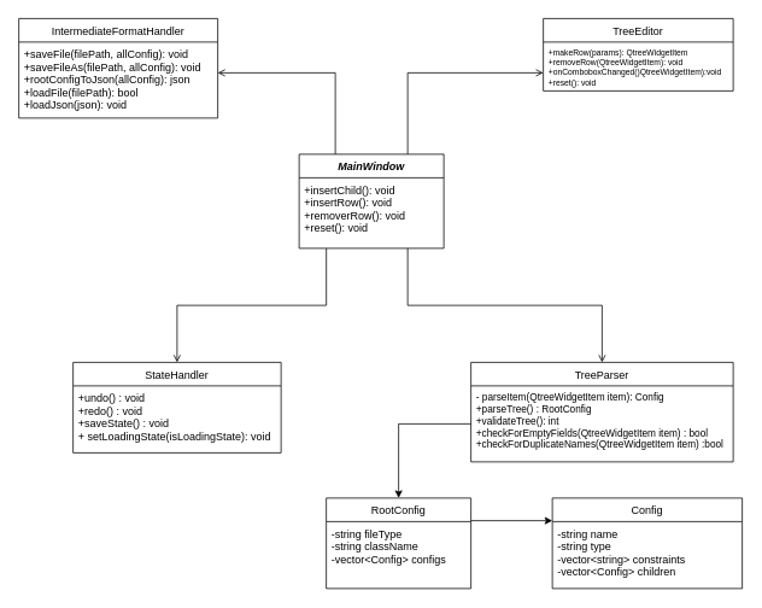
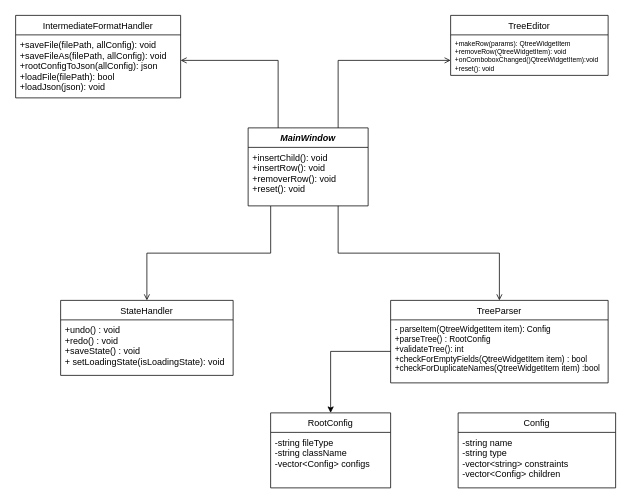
  <mxCell id="0" />
  <mxCell id="1" parent="0" />
  <mxCell id="2" value="MainWindow" style="swimlane;fontStyle=3;align=center;verticalAlign=top;childLayout=stackLayout;horizontal=1;startSize=26;horizontalStack=0;resizeParent=1;resizeLast=0;collapsible=1;marginBottom=0;rounded=0;shadow=0;strokeWidth=1;" parent="1" vertex="1"><mxGeometry x="330" y="170" width="160" height="104" as="geometry"><mxRectangle x="230" y="140" width="160" height="26" as="alternateBounds" /></mxGeometry></mxCell>
  <mxCell id="3" value="+insertChild(): void&#10;+insertRow(): void&#10;+removerRow(): void&#10;+reset(): void&#10;" style="text;align=left;verticalAlign=top;spacingLeft=4;spacingRight=4;overflow=hidden;rotatable=0;points=[[0,0.5],[1,0.5]];portConstraint=eastwest;" parent="2" vertex="1"><mxGeometry y="26" width="160" height="78" as="geometry" /></mxCell>
  <mxCell id="4" value="TreeParser" style="swimlane;fontStyle=0;align=center;verticalAlign=top;childLayout=stackLayout;horizontal=1;startSize=26;horizontalStack=0;resizeParent=1;resizeLast=0;collapsible=1;marginBottom=0;rounded=0;shadow=0;strokeWidth=1;" parent="1" vertex="1"><mxGeometry x="520" y="400" width="290" height="110" as="geometry"><mxRectangle x="508" y="120" width="160" height="26" as="alternateBounds" /></mxGeometry></mxCell>
  <mxCell id="5" value="- parseItem(QtreeWidgetItem item): Config&#10;+parseTree() : RootConfig&#10;+validateTree(): int&#10;+checkForEmptyFields(QtreeWidgetItem item) : bool&#10;+checkForDuplicateNames(QtreeWidgetItem item) :bool" style="text;align=left;verticalAlign=top;spacingLeft=4;spacingRight=4;overflow=hidden;rotatable=0;points=[[0,0.5],[1,0.5]];portConstraint=eastwest;fontSize=11;" parent="4" vertex="1"><mxGeometry y="26" width="290" height="84" as="geometry" /></mxCell>
  <mxCell id="6" value="" style="endArrow=open;shadow=0;strokeWidth=1;rounded=0;endFill=1;edgeStyle=elbowEdgeStyle;elbow=vertical;exitX=0.75;exitY=1;exitDx=0;exitDy=0;" parent="1" source="2" target="4" edge="1"><mxGeometry x="0.5" y="41" relative="1" as="geometry"><mxPoint x="460" y="290" as="sourcePoint" /><mxPoint x="650" y="242" as="targetPoint" /><mxPoint x="-40" y="32" as="offset" /></mxGeometry></mxCell>
  <mxCell id="7" value="TreeEditor" style="swimlane;fontStyle=0;align=center;verticalAlign=top;childLayout=stackLayout;horizontal=1;startSize=26;horizontalStack=0;resizeParent=1;resizeLast=0;collapsible=1;marginBottom=0;rounded=0;shadow=0;strokeWidth=1;" parent="1" vertex="1"><mxGeometry x="600" y="20" width="210" height="80" as="geometry"><mxRectangle x="508" y="120" width="160" height="26" as="alternateBounds" /></mxGeometry></mxCell>
  <mxCell id="8" value="+makeRow(params): QtreeWidgetItem&#10;+removeRow(QtreeWidgetItem): void&#10;+onComboboxChanged()QtreeWidgetItem):void&#10;+reset(): void" style="text;align=left;verticalAlign=top;spacingLeft=4;spacingRight=4;overflow=hidden;rotatable=0;points=[[0,0.5],[1,0.5]];portConstraint=eastwest;fontSize=9;" parent="7" vertex="1"><mxGeometry y="26" width="210" height="54" as="geometry" /></mxCell>
  <mxCell id="9" value="" style="endArrow=open;shadow=0;strokeWidth=1;rounded=0;endFill=1;edgeStyle=elbowEdgeStyle;elbow=vertical;exitX=0.75;exitY=0;exitDx=0;exitDy=0;" parent="1" source="2" edge="1"><mxGeometry x="0.5" y="41" relative="1" as="geometry"><mxPoint x="440" y="160" as="sourcePoint" /><mxPoint x="600" y="80" as="targetPoint" /><mxPoint x="-40" y="32" as="offset" /><Array as="points"><mxPoint x="540" y="80" /><mxPoint x="520" y="100" /></Array></mxGeometry></mxCell>
  <mxCell id="10" value="IntermediateFormatHandler" style="swimlane;fontStyle=0;align=center;verticalAlign=top;childLayout=stackLayout;horizontal=1;startSize=26;horizontalStack=0;resizeParent=1;resizeLast=0;collapsible=1;marginBottom=0;rounded=0;shadow=0;strokeWidth=1;" parent="1" vertex="1"><mxGeometry x="20" y="20" width="220" height="110" as="geometry"><mxRectangle x="508" y="120" width="160" height="26" as="alternateBounds" /></mxGeometry></mxCell>
  <mxCell id="11" value="+saveFile(filePath, allConfig): void&#10;+saveFileAs(filePath, allConfig): void&#10;+rootConfigToJson(allConfig): json&#10;+loadFile(filePath): bool&#10;+loadJson(json): void" style="text;align=left;verticalAlign=top;spacingLeft=4;spacingRight=4;overflow=hidden;rotatable=0;points=[[0,0.5],[1,0.5]];portConstraint=eastwest;" parent="10" vertex="1"><mxGeometry y="26" width="220" height="84" as="geometry" /></mxCell>
  <mxCell id="12" value="" style="endArrow=open;shadow=0;strokeWidth=1;rounded=0;endFill=1;edgeStyle=elbowEdgeStyle;elbow=vertical;exitX=0.25;exitY=0;exitDx=0;exitDy=0;" parent="1" source="2" edge="1"><mxGeometry x="0.5" y="41" relative="1" as="geometry"><mxPoint x="85.5" y="370" as="sourcePoint" /><mxPoint x="240" y="80" as="targetPoint" /><mxPoint x="-40" y="32" as="offset" /><Array as="points"><mxPoint x="300" y="80" /><mxPoint x="155.5" y="300" /></Array></mxGeometry></mxCell>
  <mxCell id="13" value="StateHandler" style="swimlane;fontStyle=0;align=center;verticalAlign=top;childLayout=stackLayout;horizontal=1;startSize=26;horizontalStack=0;resizeParent=1;resizeLast=0;collapsible=1;marginBottom=0;rounded=0;shadow=0;strokeWidth=1;" parent="1" vertex="1"><mxGeometry x="80" y="400" width="230" height="100" as="geometry"><mxRectangle x="508" y="120" width="160" height="26" as="alternateBounds" /></mxGeometry></mxCell>
  <mxCell id="14" value="+undo() : void&#10;+redo() : void&#10;+saveState() : void&#10;+ setLoadingState(isLoadingState): void" style="text;align=left;verticalAlign=top;spacingLeft=4;spacingRight=4;overflow=hidden;rotatable=0;points=[[0,0.5],[1,0.5]];portConstraint=eastwest;" parent="13" vertex="1"><mxGeometry y="26" width="230" height="74" as="geometry" /></mxCell>
  <mxCell id="15" value="" style="endArrow=open;shadow=0;strokeWidth=1;rounded=0;endFill=1;edgeStyle=elbowEdgeStyle;elbow=vertical;entryX=0.5;entryY=0;entryDx=0;entryDy=0;exitX=0.188;exitY=1.003;exitDx=0;exitDy=0;exitPerimeter=0;" parent="1" source="3" target="13" edge="1"><mxGeometry x="0.5" y="41" relative="1" as="geometry"><mxPoint x="360" y="290" as="sourcePoint" /><mxPoint x="500" y="462" as="targetPoint" /><mxPoint x="-40" y="32" as="offset" /></mxGeometry></mxCell>
  <mxCell id="16" value="" style="endArrow=classic;html=1;rounded=0;exitX=0;exitY=0.5;exitDx=0;exitDy=0;entryX=0.5;entryY=0;entryDx=0;entryDy=0;" parent="1" source="5" target="17" edge="1"><mxGeometry width="50" height="50" relative="1" as="geometry"><mxPoint x="590" y="450" as="sourcePoint" /><mxPoint x="490" y="570" as="targetPoint" /><Array as="points"><mxPoint x="440" y="468" /></Array></mxGeometry></mxCell>
  <mxCell id="17" value="RootConfig" style="swimlane;fontStyle=0;align=center;verticalAlign=top;childLayout=stackLayout;horizontal=1;startSize=26;horizontalStack=0;resizeParent=1;resizeLast=0;collapsible=1;marginBottom=0;rounded=0;shadow=0;strokeWidth=1;" parent="1" vertex="1"><mxGeometry x="360" y="550" width="160" height="100" as="geometry"><mxRectangle x="508" y="120" width="160" height="26" as="alternateBounds" /></mxGeometry></mxCell>
  <mxCell id="18" value="-string fileType&#10;-string className&#10;-vector&lt;Config&gt; configs" style="text;align=left;verticalAlign=top;spacingLeft=4;spacingRight=4;overflow=hidden;rotatable=0;points=[[0,0.5],[1,0.5]];portConstraint=eastwest;" parent="17" vertex="1"><mxGeometry y="26" width="160" height="74" as="geometry" /></mxCell>
- <mxCell id="19" value="" style="endArrow=classic;html=1;rounded=0;exitX=1;exitY=0.25;exitDx=0;exitDy=0;entryX=0;entryY=0.25;entryDx=0;entryDy=0;" parent="1" source="17" target="20" edge="1"><mxGeometry width="50" height="50" relative="1" as="geometry"><mxPoint x="560" y="610" as="sourcePoint" /><mxPoint x="600" y="610" as="targetPoint" /></mxGeometry></mxCell>
  <mxCell id="20" value="Config" style="swimlane;fontStyle=0;align=center;verticalAlign=top;childLayout=stackLayout;horizontal=1;startSize=26;horizontalStack=0;resizeParent=1;resizeLast=0;collapsible=1;marginBottom=0;rounded=0;shadow=0;strokeWidth=1;" parent="1" vertex="1"><mxGeometry x="610" y="550" width="210" height="100" as="geometry"><mxRectangle x="508" y="120" width="160" height="26" as="alternateBounds" /></mxGeometry></mxCell>
  <mxCell id="21" value="-string name&#10;-string type&#10;-vector&lt;string&gt; constraints&#10;-vector&lt;Config&gt; children" style="text;align=left;verticalAlign=top;spacingLeft=4;spacingRight=4;overflow=hidden;rotatable=0;points=[[0,0.5],[1,0.5]];portConstraint=eastwest;" parent="20" vertex="1"><mxGeometry y="26" width="210" height="74" as="geometry" /></mxCell>
